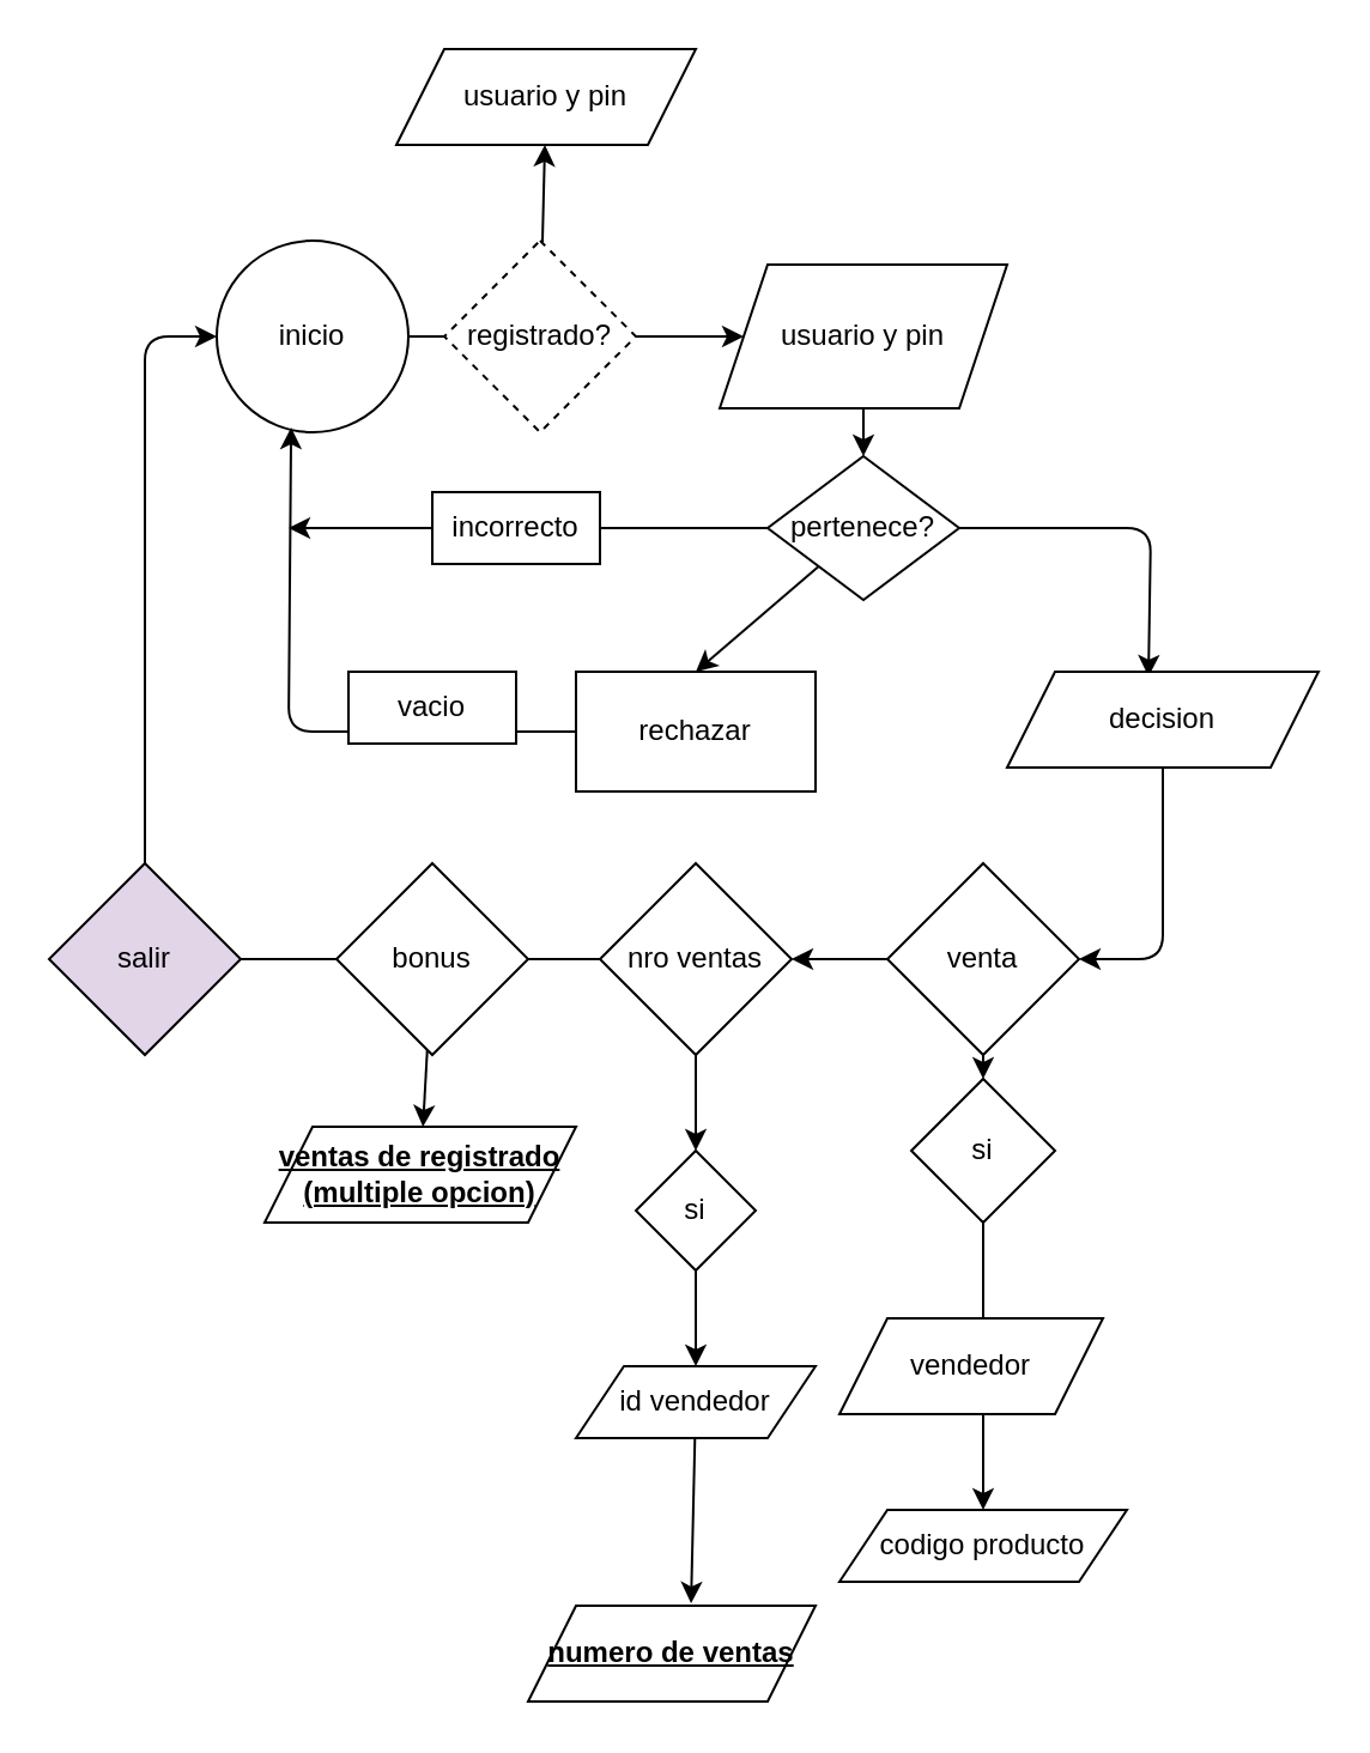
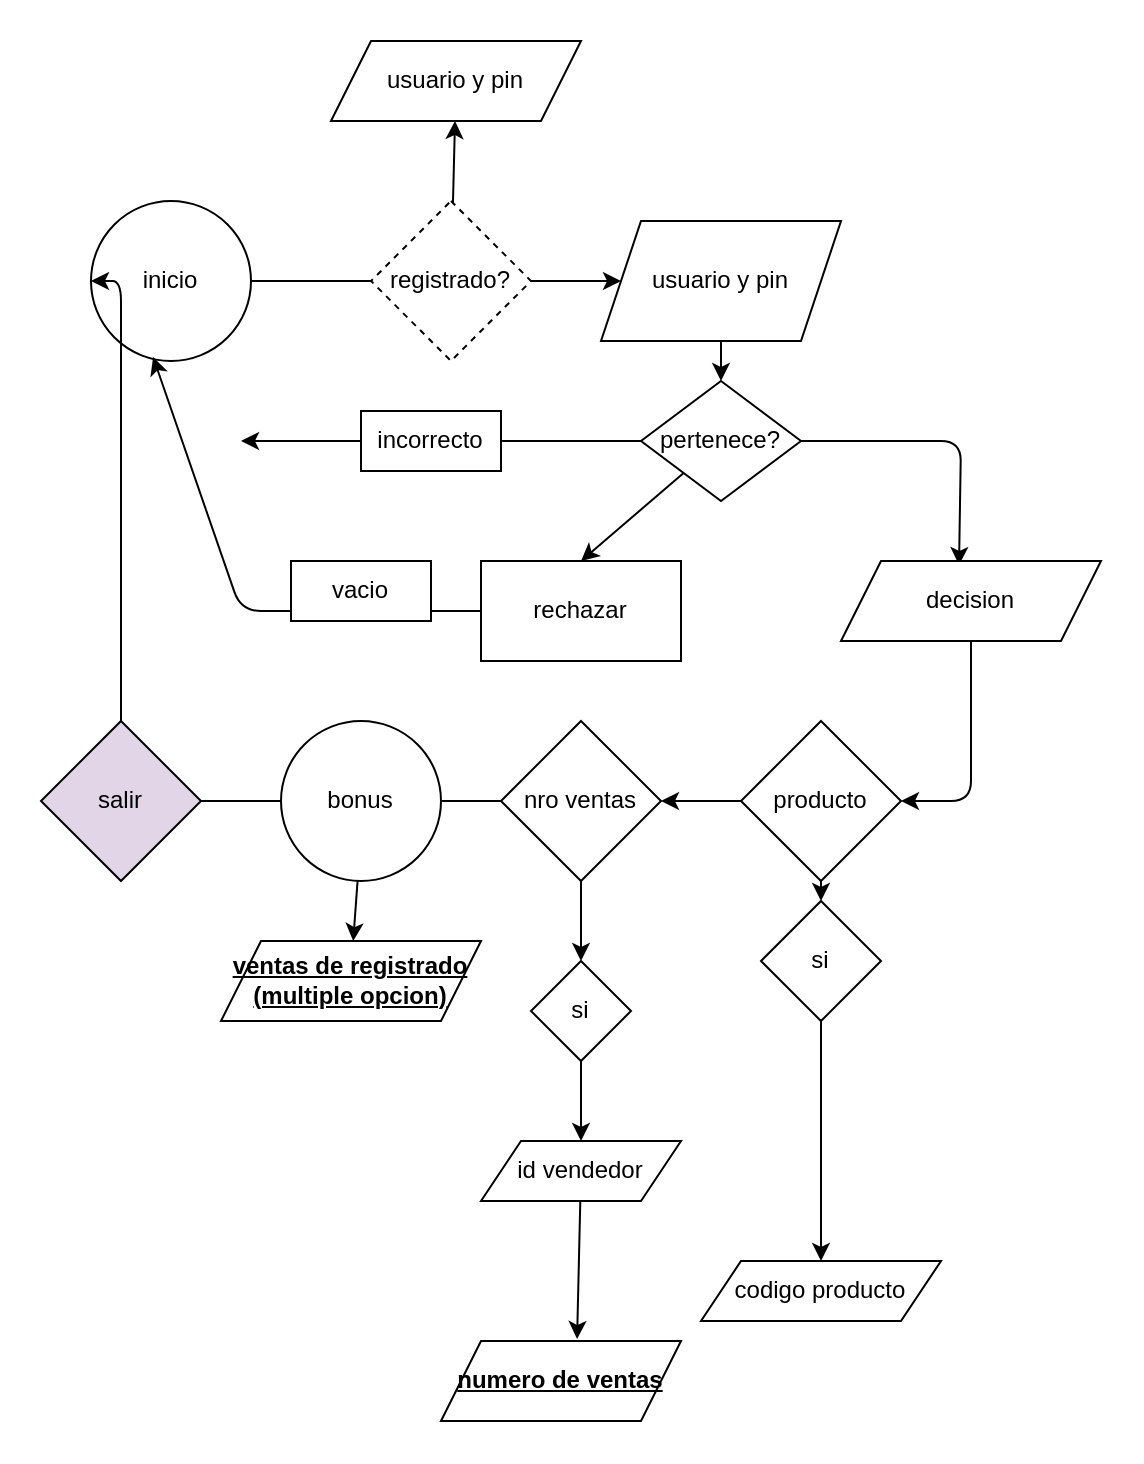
  <mxCell id="0" />
  <mxCell id="1" parent="0" />
  <mxCell id="2" style="edgeStyle=none;html=1;entryX=0;entryY=0.5;entryDx=0;entryDy=0;" edge="1" parent="1" source="3" target="5"><mxGeometry relative="1" as="geometry" /></mxCell>
- <mxCell id="3" value="inicio&lt;br&gt;" style="ellipse;whiteSpace=wrap;html=1;aspect=fixed;" vertex="1" parent="1"><mxGeometry x="90" y="100" width="80" height="80" as="geometry" /></mxCell>
+ <mxCell id="3" value="inicio&lt;br&gt;" style="ellipse;whiteSpace=wrap;html=1;aspect=fixed;" vertex="1" parent="1"><mxGeometry x="45" y="100" width="80" height="80" as="geometry" /></mxCell>
  <mxCell id="4" style="edgeStyle=none;html=1;" edge="1" parent="1" source="5" target="9"><mxGeometry relative="1" as="geometry"><mxPoint x="360" y="230" as="targetPoint" /></mxGeometry></mxCell>
  <mxCell id="5" value="usuario y pin" style="shape=parallelogram;perimeter=parallelogramPerimeter;whiteSpace=wrap;html=1;fixedSize=1;" vertex="1" parent="1"><mxGeometry x="300" y="110" width="120" height="60" as="geometry" /></mxCell>
  <mxCell id="6" style="edgeStyle=none;html=1;" edge="1" parent="1" source="9"><mxGeometry relative="1" as="geometry"><mxPoint x="290" y="280" as="targetPoint" /></mxGeometry></mxCell>
  <mxCell id="7" style="edgeStyle=none;html=1;startArrow=none;" edge="1" parent="1" source="14"><mxGeometry relative="1" as="geometry"><mxPoint x="120" y="220" as="targetPoint" /></mxGeometry></mxCell>
  <mxCell id="8" style="edgeStyle=none;html=1;entryX=0.454;entryY=0.05;entryDx=0;entryDy=0;entryPerimeter=0;" edge="1" parent="1" source="9" target="16"><mxGeometry relative="1" as="geometry"><mxPoint x="560" y="220" as="targetPoint" /><Array as="points"><mxPoint x="480" y="220" /></Array></mxGeometry></mxCell>
  <mxCell id="9" value="pertenece?" style="rhombus;whiteSpace=wrap;html=1;" vertex="1" parent="1"><mxGeometry x="320" y="190" width="80" height="60" as="geometry" /></mxCell>
  <mxCell id="10" style="edgeStyle=none;html=1;entryX=0.388;entryY=0.975;entryDx=0;entryDy=0;entryPerimeter=0;" edge="1" parent="1" source="11" target="3"><mxGeometry relative="1" as="geometry"><mxPoint x="0" y="305" as="targetPoint" /><Array as="points"><mxPoint x="120" y="305" /></Array></mxGeometry></mxCell>
  <mxCell id="11" value="rechazar" style="rounded=0;whiteSpace=wrap;html=1;" vertex="1" parent="1"><mxGeometry x="240" y="280" width="100" height="50" as="geometry" /></mxCell>
  <mxCell id="12" value="vacio&lt;span style=&quot;color: rgba(0, 0, 0, 0); font-family: monospace; font-size: 0px; text-align: start;&quot;&gt;%3CmxGraphModel%3E%3Croot%3E%3CmxCell%20id%3D%220%22%2F%3E%3CmxCell%20id%3D%221%22%20parent%3D%220%22%2F%3E%3CmxCell%20id%3D%222%22%20style%3D%22edgeStyle%3Dnone%3Bhtml%3D1%3B%22%20edge%3D%221%22%20parent%3D%221%22%3E%3CmxGeometry%20relative%3D%221%22%20as%3D%22geometry%22%3E%3CmxPoint%20x%3D%22290%22%20y%3D%22200%22%20as%3D%22targetPoint%22%2F%3E%3CmxPoint%20x%3D%22370%22%20y%3D%22100%22%20as%3D%22sourcePoint%22%2F%3E%3CArray%20as%3D%22points%22%3E%3CmxPoint%20x%3D%22290%22%20y%3D%22100%22%2F%3E%3C%2FArray%3E%3C%2FmxGeometry%3E%3C%2FmxCell%3E%3C%2Froot%3E%3C%2FmxGraphModel%3E&lt;/span&gt;" style="rounded=0;whiteSpace=wrap;html=1;" vertex="1" parent="1"><mxGeometry x="145" y="280" width="70" height="30" as="geometry" /></mxCell>
  <mxCell id="13" value="" style="edgeStyle=none;html=1;endArrow=none;" edge="1" parent="1" source="9" target="14"><mxGeometry relative="1" as="geometry"><mxPoint x="120" y="220" as="targetPoint" /><mxPoint x="320" y="220" as="sourcePoint" /></mxGeometry></mxCell>
  <mxCell id="14" value="incorrecto" style="rounded=0;whiteSpace=wrap;html=1;" vertex="1" parent="1"><mxGeometry x="180" y="205" width="70" height="30" as="geometry" /></mxCell>
  <mxCell id="15" style="edgeStyle=none;html=1;" edge="1" parent="1" source="16" target="19"><mxGeometry relative="1" as="geometry"><mxPoint x="410" y="400" as="targetPoint" /><Array as="points"><mxPoint x="485" y="400" /></Array></mxGeometry></mxCell>
  <mxCell id="16" value="decision" style="shape=parallelogram;perimeter=parallelogramPerimeter;whiteSpace=wrap;html=1;fixedSize=1;" vertex="1" parent="1"><mxGeometry x="420" y="280" width="130" height="40" as="geometry" /></mxCell>
  <mxCell id="17" style="edgeStyle=none;html=1;" edge="1" parent="1" source="19" target="21"><mxGeometry relative="1" as="geometry"><mxPoint x="410" y="470" as="targetPoint" /></mxGeometry></mxCell>
  <mxCell id="18" style="edgeStyle=none;html=1;" edge="1" parent="1" source="19"><mxGeometry relative="1" as="geometry"><mxPoint x="330" y="400" as="targetPoint" /></mxGeometry></mxCell>
- <mxCell id="19" value="venta" style="rhombus;whiteSpace=wrap;html=1;" vertex="1" parent="1"><mxGeometry x="370" y="360" width="80" height="80" as="geometry" /></mxCell>
+ <mxCell id="19" value="producto" style="rhombus;whiteSpace=wrap;html=1;" vertex="1" parent="1"><mxGeometry x="370" y="360" width="80" height="80" as="geometry" /></mxCell>
  <mxCell id="20" style="edgeStyle=none;html=1;" edge="1" parent="1" source="21" target="22"><mxGeometry relative="1" as="geometry"><mxPoint x="410" y="580" as="targetPoint" /></mxGeometry></mxCell>
  <mxCell id="21" value="si" style="rhombus;whiteSpace=wrap;html=1;" vertex="1" parent="1"><mxGeometry x="380" y="450" width="60" height="60" as="geometry" /></mxCell>
  <mxCell id="22" value="codigo producto" style="shape=parallelogram;perimeter=parallelogramPerimeter;whiteSpace=wrap;html=1;fixedSize=1;" vertex="1" parent="1"><mxGeometry x="350" y="630" width="120" height="30" as="geometry" /></mxCell>
  <mxCell id="23" style="edgeStyle=none;html=1;" edge="1" parent="1" source="25" target="27"><mxGeometry relative="1" as="geometry"><mxPoint x="290" y="480" as="targetPoint" /></mxGeometry></mxCell>
  <mxCell id="24" style="edgeStyle=none;html=1;entryX=0;entryY=0.5;entryDx=0;entryDy=0;startArrow=none;" edge="1" parent="1" source="32" target="3"><mxGeometry relative="1" as="geometry"><mxPoint x="60" y="100" as="targetPoint" /><Array as="points"><mxPoint x="60" y="140" /></Array></mxGeometry></mxCell>
  <mxCell id="25" value="nro ventas" style="rhombus;whiteSpace=wrap;html=1;" vertex="1" parent="1"><mxGeometry x="250" y="360" width="80" height="80" as="geometry" /></mxCell>
  <mxCell id="26" style="edgeStyle=none;html=1;" edge="1" parent="1" source="27" target="29"><mxGeometry relative="1" as="geometry"><mxPoint x="290" y="570" as="targetPoint" /></mxGeometry></mxCell>
  <mxCell id="27" value="si" style="rhombus;whiteSpace=wrap;html=1;" vertex="1" parent="1"><mxGeometry x="265" y="480" width="50" height="50" as="geometry" /></mxCell>
  <mxCell id="28" style="edgeStyle=none;html=1;entryX=0.567;entryY=-0.025;entryDx=0;entryDy=0;entryPerimeter=0;" edge="1" parent="1" source="29" target="30"><mxGeometry relative="1" as="geometry" /></mxCell>
  <mxCell id="29" value="id vendedor" style="shape=parallelogram;perimeter=parallelogramPerimeter;whiteSpace=wrap;html=1;fixedSize=1;" vertex="1" parent="1"><mxGeometry x="240" y="570" width="100" height="30" as="geometry" /></mxCell>
  <mxCell id="30" value="&lt;b&gt;&lt;u&gt;numero de ventas&lt;/u&gt;&lt;/b&gt;" style="shape=parallelogram;perimeter=parallelogramPerimeter;whiteSpace=wrap;html=1;fixedSize=1;" vertex="1" parent="1"><mxGeometry x="220" y="670" width="120" height="40" as="geometry" /></mxCell>
  <mxCell id="31" value="" style="edgeStyle=none;html=1;entryX=0;entryY=0.5;entryDx=0;entryDy=0;endArrow=none;" edge="1" parent="1" source="25" target="32"><mxGeometry relative="1" as="geometry"><mxPoint x="90" y="140" as="targetPoint" /><mxPoint x="250" y="400" as="sourcePoint" /><Array as="points"><mxPoint x="60" y="400" /></Array></mxGeometry></mxCell>
  <mxCell id="32" value="salir" style="rhombus;whiteSpace=wrap;html=1;fillColor=#e1d5e7;" vertex="1" parent="1"><mxGeometry x="20" y="360" width="80" height="80" as="geometry" /></mxCell>
  <mxCell id="33" style="edgeStyle=none;html=1;" edge="1" parent="1" source="34" target="35"><mxGeometry relative="1" as="geometry"><mxPoint x="180" y="480" as="targetPoint" /></mxGeometry></mxCell>
- <mxCell id="34" value="bonus" style="rhombus;whiteSpace=wrap;html=1;" vertex="1" parent="1"><mxGeometry x="140" y="360" width="80" height="80" as="geometry" /></mxCell>
+ <mxCell id="34" value="bonus" style="ellipse;whiteSpace=wrap;html=1;" vertex="1" parent="1"><mxGeometry x="140" y="360" width="80" height="80" as="geometry" /></mxCell>
  <mxCell id="35" value="&lt;b&gt;&lt;u&gt;ventas de registrado (multiple opcion)&lt;/u&gt;&lt;/b&gt;" style="shape=parallelogram;perimeter=parallelogramPerimeter;whiteSpace=wrap;html=1;fixedSize=1;" vertex="1" parent="1"><mxGeometry x="110" y="470" width="130" height="40" as="geometry" /></mxCell>
- <mxCell id="36" value="vendedor" style="shape=parallelogram;perimeter=parallelogramPerimeter;whiteSpace=wrap;html=1;fixedSize=1;" vertex="1" parent="1"><mxGeometry x="350" y="550" width="110" height="40" as="geometry" /></mxCell>
  <mxCell id="37" style="edgeStyle=none;html=1;" edge="1" parent="1" source="38" target="39"><mxGeometry relative="1" as="geometry"><mxPoint x="225" y="60" as="targetPoint" /></mxGeometry></mxCell>
  <mxCell id="38" value="registrado?" style="rhombus;whiteSpace=wrap;html=1;dashed=1;" vertex="1" parent="1"><mxGeometry x="185" y="100" width="80" height="80" as="geometry" /></mxCell>
  <mxCell id="39" value="usuario y pin" style="shape=parallelogram;perimeter=parallelogramPerimeter;whiteSpace=wrap;html=1;fixedSize=1;" vertex="1" parent="1"><mxGeometry x="165" y="20" width="125" height="40" as="geometry" /></mxCell>
